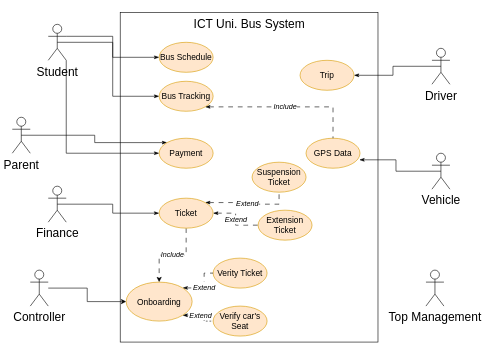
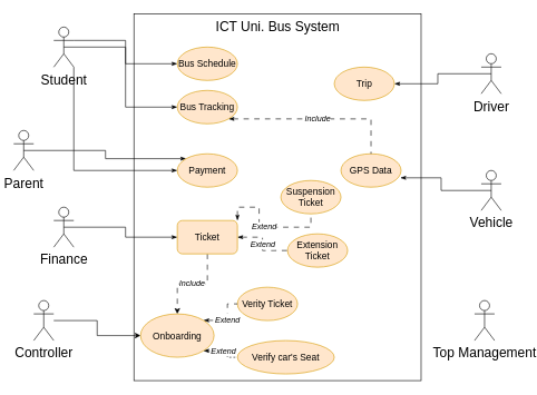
  <mxCell id="0" />
  <mxCell id="1" parent="0" />
  <mxCell id="2" value="ICT Uni. Bus System" style="html=1;verticalAlign=top;fontSize=20;fillColor=none;" vertex="1" parent="1"><mxGeometry x="200" y="20" width="430" height="550" as="geometry" /></mxCell>
  <mxCell id="3" style="edgeStyle=orthogonalEdgeStyle;rounded=0;orthogonalLoop=1;jettySize=auto;html=1;exitX=1;exitY=0.333;exitDx=0;exitDy=0;exitPerimeter=0;entryX=0;entryY=0.5;entryDx=0;entryDy=0;fontSize=12;startArrow=none;startFill=0;endArrow=classicThin;endFill=1;" edge="1" parent="1" source="6" target="32"><mxGeometry relative="1" as="geometry" /></mxCell>
  <mxCell id="4" style="edgeStyle=orthogonalEdgeStyle;rounded=0;orthogonalLoop=1;jettySize=auto;html=1;exitX=0.5;exitY=0.5;exitDx=0;exitDy=0;exitPerimeter=0;entryX=0;entryY=0.5;entryDx=0;entryDy=0;fontSize=12;startArrow=none;startFill=0;endArrow=classicThin;endFill=1;" edge="1" parent="1" source="6" target="24"><mxGeometry relative="1" as="geometry" /></mxCell>
  <mxCell id="5" style="edgeStyle=orthogonalEdgeStyle;rounded=0;orthogonalLoop=1;jettySize=auto;html=1;exitX=1;exitY=1;exitDx=0;exitDy=0;exitPerimeter=0;entryX=0;entryY=0.5;entryDx=0;entryDy=0;fontSize=12;startArrow=none;startFill=0;endArrow=classicThin;endFill=1;" edge="1" parent="1" source="6" target="26"><mxGeometry relative="1" as="geometry" /></mxCell>
  <mxCell id="6" value="Student" style="shape=umlActor;verticalLabelPosition=bottom;verticalAlign=top;html=1;fontSize=20;fillColor=none;" vertex="1" parent="1"><mxGeometry x="80" y="40" width="30" height="60" as="geometry" /></mxCell>
  <mxCell id="7" style="edgeStyle=orthogonalEdgeStyle;rounded=0;orthogonalLoop=1;jettySize=auto;html=1;exitX=0.5;exitY=0.5;exitDx=0;exitDy=0;exitPerimeter=0;entryX=0;entryY=0;entryDx=0;entryDy=0;fontSize=12;startArrow=none;startFill=0;endArrow=classicThin;endFill=1;" edge="1" parent="1" source="8" target="26"><mxGeometry relative="1" as="geometry" /></mxCell>
  <mxCell id="8" value="Parent" style="shape=umlActor;verticalLabelPosition=bottom;verticalAlign=top;html=1;fontSize=20;fillColor=none;" vertex="1" parent="1"><mxGeometry x="20" y="195" width="30" height="60" as="geometry" /></mxCell>
  <mxCell id="9" style="edgeStyle=orthogonalEdgeStyle;rounded=0;orthogonalLoop=1;jettySize=auto;html=1;exitX=0.5;exitY=0.5;exitDx=0;exitDy=0;exitPerimeter=0;entryX=0;entryY=0.5;entryDx=0;entryDy=0;fontSize=12;startArrow=none;startFill=0;endArrow=classicThin;endFill=1;" edge="1" parent="1" source="10" target="21"><mxGeometry relative="1" as="geometry" /></mxCell>
  <mxCell id="10" value="Finance" style="shape=umlActor;verticalLabelPosition=bottom;verticalAlign=top;html=1;fontSize=20;fillColor=none;" vertex="1" parent="1"><mxGeometry x="80" y="310" width="30" height="60" as="geometry" /></mxCell>
  <mxCell id="11" style="edgeStyle=orthogonalEdgeStyle;rounded=0;orthogonalLoop=1;jettySize=auto;html=1;exitX=0.5;exitY=0.5;exitDx=0;exitDy=0;exitPerimeter=0;entryX=0.989;entryY=0.72;entryDx=0;entryDy=0;entryPerimeter=0;fontSize=12;startArrow=none;startFill=0;endArrow=classicThin;endFill=1;" edge="1" parent="1" source="12" target="22"><mxGeometry relative="1" as="geometry" /></mxCell>
  <mxCell id="12" value="Vehicle" style="shape=umlActor;verticalLabelPosition=bottom;verticalAlign=top;html=1;fontSize=20;fillColor=none;" vertex="1" parent="1"><mxGeometry x="720" y="255" width="30" height="60" as="geometry" /></mxCell>
  <mxCell id="13" style="edgeStyle=orthogonalEdgeStyle;rounded=0;orthogonalLoop=1;jettySize=auto;html=1;entryX=0;entryY=0.5;entryDx=0;entryDy=0;fontSize=14;" edge="1" parent="1" source="14" target="31"><mxGeometry relative="1" as="geometry" /></mxCell>
  <mxCell id="14" value="Controller" style="shape=umlActor;verticalLabelPosition=bottom;verticalAlign=top;html=1;fontSize=20;fillColor=none;" vertex="1" parent="1"><mxGeometry x="50" y="450" width="30" height="60" as="geometry" /></mxCell>
  <mxCell id="15" value="Top Management" style="shape=umlActor;verticalLabelPosition=bottom;verticalAlign=top;html=1;fontSize=20;fillColor=none;" vertex="1" parent="1"><mxGeometry x="710" y="450" width="30" height="60" as="geometry" /></mxCell>
  <mxCell id="16" style="edgeStyle=orthogonalEdgeStyle;rounded=0;orthogonalLoop=1;jettySize=auto;html=1;exitX=0.5;exitY=0.5;exitDx=0;exitDy=0;exitPerimeter=0;entryX=1;entryY=0.5;entryDx=0;entryDy=0;fontSize=12;startArrow=none;startFill=0;endArrow=classicThin;endFill=1;" edge="1" parent="1" source="17" target="25"><mxGeometry relative="1" as="geometry" /></mxCell>
  <mxCell id="17" value="Driver" style="shape=umlActor;verticalLabelPosition=bottom;verticalAlign=top;html=1;fontSize=20;fillColor=none;" vertex="1" parent="1"><mxGeometry x="720" y="80" width="30" height="60" as="geometry" /></mxCell>
  <mxCell id="18" value="&lt;i&gt;Include&lt;/i&gt;" style="edgeStyle=orthogonalEdgeStyle;rounded=0;orthogonalLoop=1;jettySize=auto;html=1;exitX=0.5;exitY=1;exitDx=0;exitDy=0;entryX=0.5;entryY=0;entryDx=0;entryDy=0;dashed=1;dashPattern=8 8;fontSize=12;" edge="1" parent="1" source="21" target="31"><mxGeometry relative="1" as="geometry" /></mxCell>
  <mxCell id="19" value="&lt;i&gt;Extend&lt;/i&gt;" style="edgeStyle=orthogonalEdgeStyle;rounded=0;orthogonalLoop=1;jettySize=auto;html=1;exitX=1;exitY=0.5;exitDx=0;exitDy=0;entryX=0;entryY=0.5;entryDx=0;entryDy=0;dashed=1;dashPattern=8 8;fontSize=12;startArrow=classicThin;startFill=1;endArrow=none;endFill=0;" edge="1" parent="1" source="21" target="34"><mxGeometry relative="1" as="geometry" /></mxCell>
  <mxCell id="20" value="&lt;i&gt;Extend&lt;/i&gt;" style="edgeStyle=orthogonalEdgeStyle;rounded=0;orthogonalLoop=1;jettySize=auto;html=1;exitX=1;exitY=0;exitDx=0;exitDy=0;entryX=0.5;entryY=1;entryDx=0;entryDy=0;dashed=1;dashPattern=8 8;fontSize=12;startArrow=classicThin;startFill=1;endArrow=none;endFill=0;" edge="1" parent="1" source="21" target="33"><mxGeometry relative="1" as="geometry" /></mxCell>
- <mxCell id="21" value="Ticket" style="ellipse;whiteSpace=wrap;html=1;fontSize=14;fillColor=#ffe6cc;strokeColor=#d79b00;" vertex="1" parent="1"><mxGeometry x="265" y="330" width="90" height="50" as="geometry" /></mxCell>
+ <mxCell id="21" value="Ticket" style="whiteSpace=wrap;html=1;fontSize=14;fillColor=#ffe6cc;strokeColor=#d79b00;rounded=1;" vertex="1" parent="1"><mxGeometry x="265" y="330" width="90" height="50" as="geometry" /></mxCell>
  <mxCell id="22" value="GPS Data" style="ellipse;whiteSpace=wrap;html=1;fontSize=14;fillColor=#ffe6cc;strokeColor=#d79b00;" vertex="1" parent="1"><mxGeometry x="510" y="230" width="90" height="50" as="geometry" /></mxCell>
  <mxCell id="23" value="&lt;i&gt;Include&lt;/i&gt;" style="edgeStyle=orthogonalEdgeStyle;rounded=0;orthogonalLoop=1;jettySize=auto;html=1;exitX=1;exitY=1;exitDx=0;exitDy=0;dashed=1;dashPattern=8 8;fontSize=12;startArrow=classicThin;startFill=1;endArrow=none;endFill=0;" edge="1" parent="1" source="24" target="22"><mxGeometry relative="1" as="geometry" /></mxCell>
  <mxCell id="24" value="Bus Tracking" style="ellipse;whiteSpace=wrap;html=1;fontSize=14;fillColor=#ffe6cc;strokeColor=#d79b00;" vertex="1" parent="1"><mxGeometry x="265" y="135" width="90" height="50" as="geometry" /></mxCell>
  <mxCell id="25" value="Trip" style="ellipse;whiteSpace=wrap;html=1;fontSize=14;fillColor=#ffe6cc;strokeColor=#d79b00;" vertex="1" parent="1"><mxGeometry x="500" y="100" width="90" height="50" as="geometry" /></mxCell>
  <mxCell id="26" value="Payment" style="ellipse;whiteSpace=wrap;html=1;fontSize=14;fillColor=#ffe6cc;strokeColor=#d79b00;" vertex="1" parent="1"><mxGeometry x="265" y="230" width="90" height="50" as="geometry" /></mxCell>
  <mxCell id="27" value="Verity Ticket" style="ellipse;whiteSpace=wrap;html=1;fontSize=14;fillColor=#ffe6cc;strokeColor=#d79b00;" vertex="1" parent="1"><mxGeometry x="355" y="430" width="90" height="50" as="geometry" /></mxCell>
- <mxCell id="28" value="Verify car's Seat" style="ellipse;whiteSpace=wrap;html=1;fontSize=14;fillColor=#ffe6cc;strokeColor=#d79b00;" vertex="1" parent="1"><mxGeometry x="355" y="510" width="90" height="50" as="geometry" /></mxCell>
+ <mxCell id="28" value="Verify car's Seat" style="ellipse;whiteSpace=wrap;html=1;fontSize=14;fillColor=#ffe6cc;strokeColor=#d79b00;" vertex="1" parent="1"><mxGeometry x="355" y="510" width="145" height="50" as="geometry" /></mxCell>
  <mxCell id="29" value="&lt;font style=&quot;font-size: 12px;&quot;&gt;&lt;i&gt;Extend&lt;/i&gt;&lt;/font&gt;" style="edgeStyle=orthogonalEdgeStyle;rounded=0;orthogonalLoop=1;jettySize=auto;html=1;exitX=1;exitY=0;exitDx=0;exitDy=0;entryX=0;entryY=0.5;entryDx=0;entryDy=0;fontSize=14;dashed=1;dashPattern=8 8;endArrow=none;endFill=0;startArrow=classicThin;startFill=1;" edge="1" parent="1" source="31" target="27"><mxGeometry relative="1" as="geometry" /></mxCell>
  <mxCell id="30" value="&lt;font style=&quot;font-size: 12px;&quot;&gt;&lt;i&gt;Extend&lt;/i&gt;&lt;/font&gt;" style="edgeStyle=orthogonalEdgeStyle;rounded=0;orthogonalLoop=1;jettySize=auto;html=1;exitX=1;exitY=1;exitDx=0;exitDy=0;fontSize=14;dashed=1;endArrow=none;endFill=0;startArrow=classicThin;startFill=1;" edge="1" parent="1" source="31" target="28"><mxGeometry relative="1" as="geometry" /></mxCell>
  <mxCell id="31" value="Onboarding" style="ellipse;whiteSpace=wrap;html=1;fontSize=14;fillColor=#ffe6cc;strokeColor=#d79b00;" vertex="1" parent="1"><mxGeometry x="210" y="470" width="110" height="65" as="geometry" /></mxCell>
  <mxCell id="32" value="Bus Schedule" style="ellipse;whiteSpace=wrap;html=1;fontSize=14;fillColor=#ffe6cc;strokeColor=#d79b00;" vertex="1" parent="1"><mxGeometry x="265" y="70" width="90" height="50" as="geometry" /></mxCell>
  <mxCell id="33" value="Suspension Ticket" style="ellipse;whiteSpace=wrap;html=1;fontSize=14;fillColor=#ffe6cc;strokeColor=#d79b00;" vertex="1" parent="1"><mxGeometry x="420" y="270" width="90" height="50" as="geometry" /></mxCell>
  <mxCell id="34" value="Extension Ticket" style="ellipse;whiteSpace=wrap;html=1;fontSize=14;fillColor=#ffe6cc;strokeColor=#d79b00;" vertex="1" parent="1"><mxGeometry x="430" y="350" width="90" height="50" as="geometry" /></mxCell>
